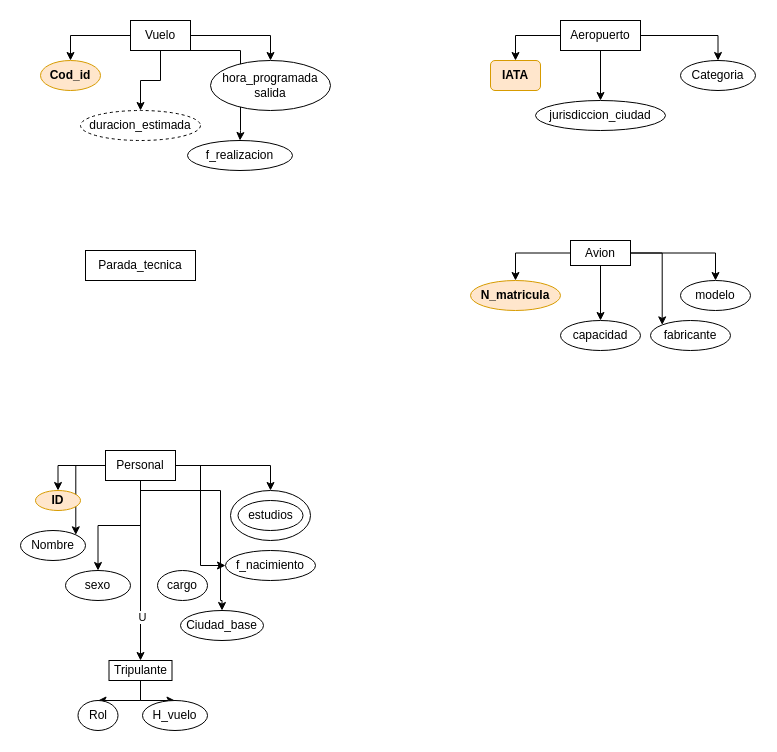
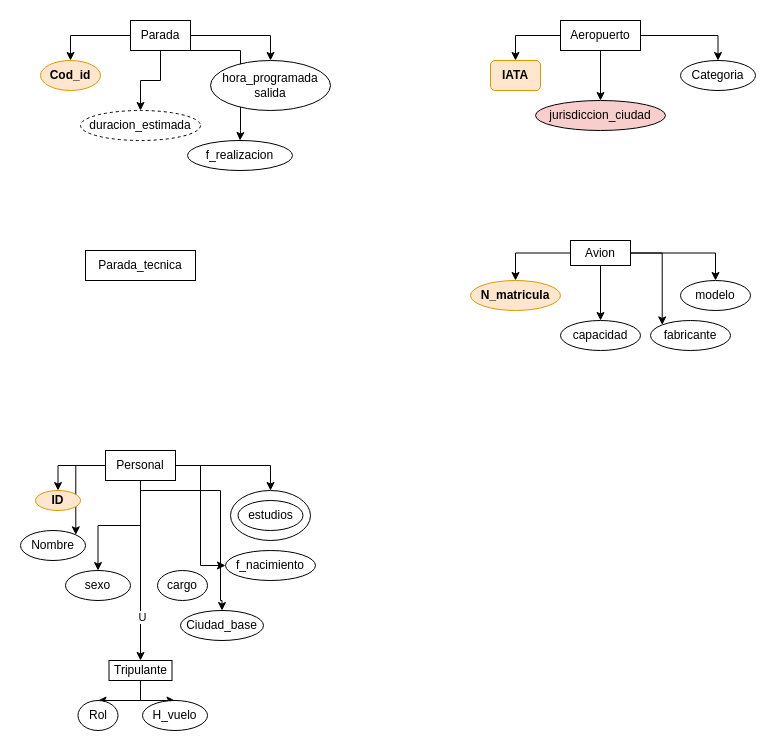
  <mxCell id="0" />
  <mxCell id="1" parent="0" />
  <mxCell id="2" value="" style="ellipse;whiteSpace=wrap;html=1;" vertex="1" parent="1"><mxGeometry x="230" y="490" width="80" height="50" as="geometry" /></mxCell>
  <mxCell id="3" style="edgeStyle=orthogonalEdgeStyle;rounded=0;orthogonalLoop=1;jettySize=auto;html=1;" edge="1" parent="1" source="7" target="8"><mxGeometry relative="1" as="geometry" /></mxCell>
  <mxCell id="4" style="edgeStyle=orthogonalEdgeStyle;rounded=0;orthogonalLoop=1;jettySize=auto;html=1;" edge="1" parent="1" source="7" target="9"><mxGeometry relative="1" as="geometry" /></mxCell>
  <mxCell id="5" style="edgeStyle=orthogonalEdgeStyle;rounded=0;orthogonalLoop=1;jettySize=auto;html=1;entryX=0.5;entryY=0;entryDx=0;entryDy=0;" edge="1" parent="1" source="7" target="10"><mxGeometry relative="1" as="geometry" /></mxCell>
  <mxCell id="6" style="edgeStyle=orthogonalEdgeStyle;rounded=0;orthogonalLoop=1;jettySize=auto;html=1;entryX=0.5;entryY=0;entryDx=0;entryDy=0;" edge="1" parent="1" source="7" target="43"><mxGeometry relative="1" as="geometry"><Array as="points"><mxPoint x="240" y="50" /><mxPoint x="240" y="130" /></Array></mxGeometry></mxCell>
- <mxCell id="7" value="Vuelo" style="rounded=0;whiteSpace=wrap;html=1;" vertex="1" parent="1"><mxGeometry x="130" y="20" width="60" height="30" as="geometry" /></mxCell>
+ <mxCell id="7" value="Parada" style="rounded=0;whiteSpace=wrap;html=1;" vertex="1" parent="1"><mxGeometry x="130" y="20" width="60" height="30" as="geometry" /></mxCell>
  <mxCell id="8" value="Cod_id" style="ellipse;whiteSpace=wrap;html=1;fillColor=#ffe6cc;strokeColor=#d79b00;fontStyle=1" vertex="1" parent="1"><mxGeometry x="40" y="60" width="60" height="30" as="geometry" /></mxCell>
  <mxCell id="9" value="duracion_estimada" style="ellipse;whiteSpace=wrap;html=1;dashed=1;" vertex="1" parent="1"><mxGeometry x="80" y="110" width="120" height="30" as="geometry" /></mxCell>
  <mxCell id="10" value="hora_programada&lt;br&gt;salida" style="ellipse;whiteSpace=wrap;html=1;" vertex="1" parent="1"><mxGeometry x="210" y="60" width="120" height="50" as="geometry" /></mxCell>
  <mxCell id="11" value="Parada_tecnica" style="rounded=0;whiteSpace=wrap;html=1;" vertex="1" parent="1"><mxGeometry x="85" y="250" width="110" height="30" as="geometry" /></mxCell>
  <mxCell id="12" style="edgeStyle=orthogonalEdgeStyle;rounded=0;orthogonalLoop=1;jettySize=auto;html=1;" edge="1" parent="1" source="15" target="16"><mxGeometry relative="1" as="geometry" /></mxCell>
  <mxCell id="13" style="edgeStyle=orthogonalEdgeStyle;rounded=0;orthogonalLoop=1;jettySize=auto;html=1;" edge="1" parent="1" source="15" target="17"><mxGeometry relative="1" as="geometry" /></mxCell>
  <mxCell id="14" style="edgeStyle=orthogonalEdgeStyle;rounded=0;orthogonalLoop=1;jettySize=auto;html=1;entryX=0.5;entryY=0;entryDx=0;entryDy=0;" edge="1" parent="1" source="15" target="18"><mxGeometry relative="1" as="geometry" /></mxCell>
  <mxCell id="15" value="Aeropuerto" style="rounded=0;whiteSpace=wrap;html=1;" vertex="1" parent="1"><mxGeometry x="560" y="20" width="80" height="30" as="geometry" /></mxCell>
  <mxCell id="16" value="&lt;b&gt;IATA&lt;/b&gt;" style="whiteSpace=wrap;html=1;fillColor=#ffe6cc;strokeColor=#d79b00;rounded=1;" vertex="1" parent="1"><mxGeometry x="490" y="60" width="50" height="30" as="geometry" /></mxCell>
- <mxCell id="17" value="jurisdiccion_ciudad" style="ellipse;whiteSpace=wrap;html=1;" vertex="1" parent="1"><mxGeometry x="535" y="100" width="130" height="30" as="geometry" /></mxCell>
+ <mxCell id="17" value="jurisdiccion_ciudad" style="ellipse;whiteSpace=wrap;html=1;fillColor=#f8cecc;" vertex="1" parent="1"><mxGeometry x="535" y="100" width="130" height="30" as="geometry" /></mxCell>
  <mxCell id="18" value="Categoria" style="ellipse;whiteSpace=wrap;html=1;" vertex="1" parent="1"><mxGeometry x="680" y="60" width="75" height="30" as="geometry" /></mxCell>
  <mxCell id="19" style="edgeStyle=orthogonalEdgeStyle;rounded=0;orthogonalLoop=1;jettySize=auto;html=1;entryX=0.5;entryY=0;entryDx=0;entryDy=0;" edge="1" parent="1" source="23" target="24"><mxGeometry relative="1" as="geometry" /></mxCell>
  <mxCell id="20" style="edgeStyle=orthogonalEdgeStyle;rounded=0;orthogonalLoop=1;jettySize=auto;html=1;entryX=0.5;entryY=0;entryDx=0;entryDy=0;" edge="1" parent="1" source="23" target="25"><mxGeometry relative="1" as="geometry" /></mxCell>
  <mxCell id="21" style="edgeStyle=orthogonalEdgeStyle;rounded=0;orthogonalLoop=1;jettySize=auto;html=1;entryX=0;entryY=0;entryDx=0;entryDy=0;" edge="1" parent="1" source="23" target="26"><mxGeometry relative="1" as="geometry" /></mxCell>
  <mxCell id="22" style="edgeStyle=orthogonalEdgeStyle;rounded=0;orthogonalLoop=1;jettySize=auto;html=1;entryX=0.5;entryY=0;entryDx=0;entryDy=0;" edge="1" parent="1" source="23" target="27"><mxGeometry relative="1" as="geometry" /></mxCell>
  <mxCell id="23" value="Avion" style="rounded=0;whiteSpace=wrap;html=1;" vertex="1" parent="1"><mxGeometry x="570" y="240" width="60" height="25" as="geometry" /></mxCell>
  <mxCell id="24" value="&lt;b&gt;N_matricula&lt;/b&gt;" style="ellipse;whiteSpace=wrap;html=1;fillColor=#ffe6cc;strokeColor=#d79b00;" vertex="1" parent="1"><mxGeometry x="470" y="280" width="90" height="30" as="geometry" /></mxCell>
  <mxCell id="25" value="capacidad" style="ellipse;whiteSpace=wrap;html=1;" vertex="1" parent="1"><mxGeometry x="560" y="320" width="80" height="30" as="geometry" /></mxCell>
  <mxCell id="26" value="fabricante" style="ellipse;whiteSpace=wrap;html=1;" vertex="1" parent="1"><mxGeometry x="650" y="320" width="80" height="30" as="geometry" /></mxCell>
  <mxCell id="27" value="modelo" style="ellipse;whiteSpace=wrap;html=1;" vertex="1" parent="1"><mxGeometry x="680" y="280" width="70" height="30" as="geometry" /></mxCell>
  <mxCell id="28" style="edgeStyle=orthogonalEdgeStyle;rounded=0;orthogonalLoop=1;jettySize=auto;html=1;entryX=0.5;entryY=0;entryDx=0;entryDy=0;" edge="1" parent="1" source="36" target="37"><mxGeometry relative="1" as="geometry" /></mxCell>
  <mxCell id="29" style="edgeStyle=orthogonalEdgeStyle;rounded=0;orthogonalLoop=1;jettySize=auto;html=1;entryX=1;entryY=0;entryDx=0;entryDy=0;" edge="1" parent="1" source="36" target="38"><mxGeometry relative="1" as="geometry" /></mxCell>
  <mxCell id="30" style="edgeStyle=orthogonalEdgeStyle;rounded=0;orthogonalLoop=1;jettySize=auto;html=1;" edge="1" parent="1" source="36" target="39"><mxGeometry relative="1" as="geometry" /></mxCell>
  <mxCell id="31" style="edgeStyle=orthogonalEdgeStyle;rounded=0;orthogonalLoop=1;jettySize=auto;html=1;entryX=0;entryY=0.5;entryDx=0;entryDy=0;" edge="1" parent="1" source="36" target="40"><mxGeometry relative="1" as="geometry" /></mxCell>
  <mxCell id="32" style="edgeStyle=orthogonalEdgeStyle;rounded=0;orthogonalLoop=1;jettySize=auto;html=1;entryX=0.5;entryY=0;entryDx=0;entryDy=0;" edge="1" parent="1" source="36" target="2"><mxGeometry relative="1" as="geometry" /></mxCell>
  <mxCell id="33" style="edgeStyle=orthogonalEdgeStyle;rounded=0;orthogonalLoop=1;jettySize=auto;html=1;entryX=0.5;entryY=0;entryDx=0;entryDy=0;" edge="1" parent="1" source="36" target="46"><mxGeometry relative="1" as="geometry" /></mxCell>
  <mxCell id="34" value="U" style="edgeLabel;html=1;align=center;verticalAlign=middle;resizable=0;points=[];" vertex="1" connectable="0" parent="33"><mxGeometry x="0.511" y="1" relative="1" as="geometry"><mxPoint as="offset" /></mxGeometry></mxCell>
  <mxCell id="35" style="edgeStyle=orthogonalEdgeStyle;rounded=0;orthogonalLoop=1;jettySize=auto;html=1;entryX=0.5;entryY=0;entryDx=0;entryDy=0;" edge="1" parent="1" source="36" target="49"><mxGeometry relative="1" as="geometry"><Array as="points"><mxPoint x="140" y="490" /><mxPoint x="220" y="490" /><mxPoint x="220" y="600" /></Array></mxGeometry></mxCell>
  <mxCell id="36" value="Personal" style="rounded=0;whiteSpace=wrap;html=1;" vertex="1" parent="1"><mxGeometry x="105" y="450" width="70" height="30" as="geometry" /></mxCell>
  <mxCell id="37" value="&lt;b&gt;ID&lt;/b&gt;" style="ellipse;whiteSpace=wrap;html=1;fillColor=#ffe6cc;strokeColor=#d79b00;" vertex="1" parent="1"><mxGeometry x="35" y="490" width="45" height="20" as="geometry" /></mxCell>
  <mxCell id="38" value="Nombre" style="ellipse;whiteSpace=wrap;html=1;" vertex="1" parent="1"><mxGeometry x="20" y="530" width="65" height="30" as="geometry" /></mxCell>
  <mxCell id="39" value="sexo" style="ellipse;whiteSpace=wrap;html=1;" vertex="1" parent="1"><mxGeometry x="65" y="570" width="65" height="30" as="geometry" /></mxCell>
  <mxCell id="40" value="f_nacimiento" style="ellipse;whiteSpace=wrap;html=1;" vertex="1" parent="1"><mxGeometry x="225" y="550" width="90" height="30" as="geometry" /></mxCell>
  <mxCell id="41" value="estudios" style="ellipse;whiteSpace=wrap;html=1;" vertex="1" parent="1"><mxGeometry x="237.5" y="500" width="65" height="30" as="geometry" /></mxCell>
  <mxCell id="42" value="cargo" style="ellipse;whiteSpace=wrap;html=1;" vertex="1" parent="1"><mxGeometry x="157" y="570" width="50" height="30" as="geometry" /></mxCell>
  <mxCell id="43" value="f_realizacion" style="ellipse;whiteSpace=wrap;html=1;" vertex="1" parent="1"><mxGeometry x="187" y="140" width="105" height="30" as="geometry" /></mxCell>
  <mxCell id="44" style="edgeStyle=orthogonalEdgeStyle;rounded=0;orthogonalLoop=1;jettySize=auto;html=1;entryX=0.5;entryY=0;entryDx=0;entryDy=0;" edge="1" parent="1" source="46" target="47"><mxGeometry relative="1" as="geometry" /></mxCell>
  <mxCell id="45" style="edgeStyle=orthogonalEdgeStyle;rounded=0;orthogonalLoop=1;jettySize=auto;html=1;entryX=0.5;entryY=0;entryDx=0;entryDy=0;" edge="1" parent="1" source="46" target="48"><mxGeometry relative="1" as="geometry" /></mxCell>
  <mxCell id="46" value="Tripulante" style="rounded=0;whiteSpace=wrap;html=1;" vertex="1" parent="1"><mxGeometry x="108.5" y="660" width="63" height="20" as="geometry" /></mxCell>
  <mxCell id="47" value="Rol" style="ellipse;whiteSpace=wrap;html=1;" vertex="1" parent="1"><mxGeometry x="77.5" y="700" width="40" height="30" as="geometry" /></mxCell>
  <mxCell id="48" value="H_vuelo" style="ellipse;whiteSpace=wrap;html=1;" vertex="1" parent="1"><mxGeometry x="142" y="700" width="65" height="30" as="geometry" /></mxCell>
  <mxCell id="49" value="Ciudad_base" style="ellipse;whiteSpace=wrap;html=1;" vertex="1" parent="1"><mxGeometry x="180" y="610" width="83" height="30" as="geometry" /></mxCell>
